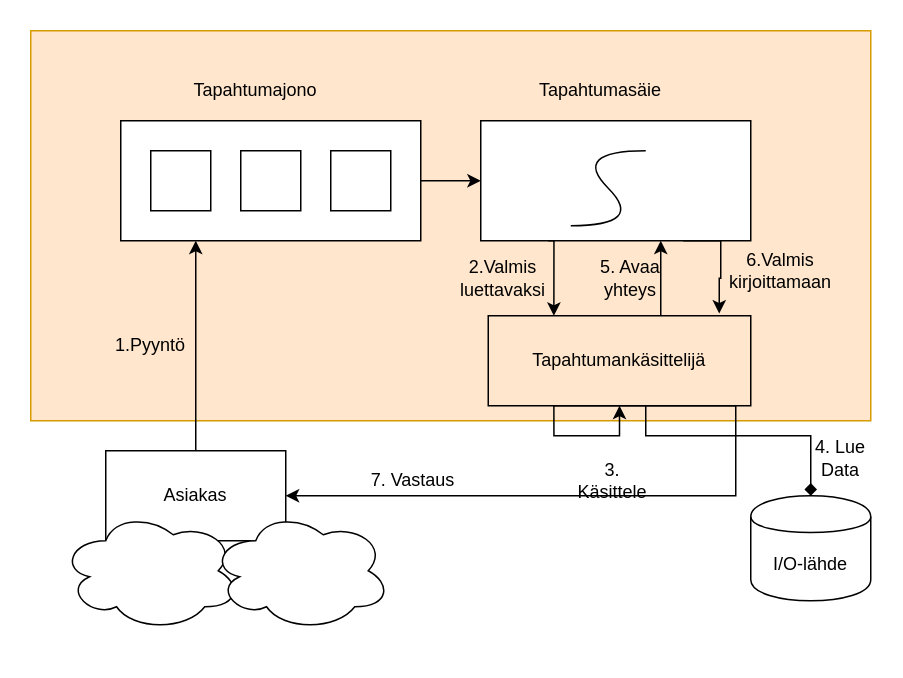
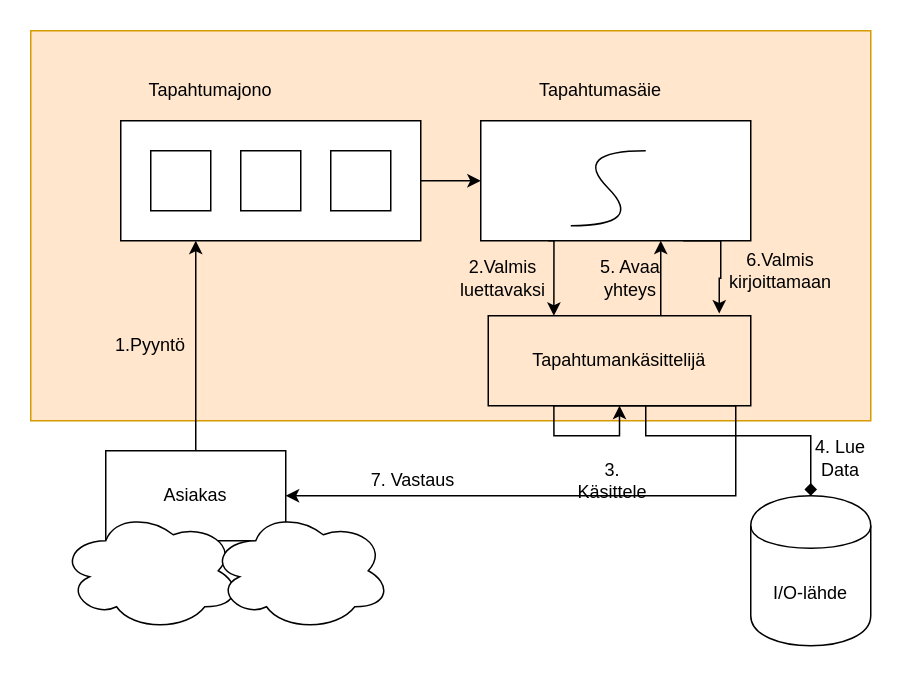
  <mxCell id="0" />
  <mxCell id="1" parent="0" />
  <mxCell id="2" value="" style="rounded=0;whiteSpace=wrap;html=1;fillColor=#ffe6cc;strokeColor=#d79b00;" vertex="1" parent="1"><mxGeometry x="20" y="20" width="560" height="260" as="geometry" /></mxCell>
  <mxCell id="3" style="edgeStyle=orthogonalEdgeStyle;rounded=0;orthogonalLoop=1;jettySize=auto;html=1;exitX=1;exitY=0.5;exitDx=0;exitDy=0;entryX=0;entryY=0.5;entryDx=0;entryDy=0;endArrow=classic;endFill=1;" edge="1" parent="1" source="4" target="11"><mxGeometry relative="1" as="geometry" /></mxCell>
  <mxCell id="4" value="" style="rounded=0;whiteSpace=wrap;html=1;" vertex="1" parent="1"><mxGeometry x="80" y="80" width="200" height="80" as="geometry" /></mxCell>
  <mxCell id="5" value="" style="rounded=0;whiteSpace=wrap;html=1;" vertex="1" parent="1"><mxGeometry x="100" y="100" width="40" height="40" as="geometry" /></mxCell>
  <mxCell id="6" value="" style="rounded=0;whiteSpace=wrap;html=1;" vertex="1" parent="1"><mxGeometry x="160" y="100" width="40" height="40" as="geometry" /></mxCell>
  <mxCell id="7" value="" style="rounded=0;whiteSpace=wrap;html=1;" vertex="1" parent="1"><mxGeometry x="220" y="100" width="40" height="40" as="geometry" /></mxCell>
- <mxCell id="8" value="Tapahtumajono" style="text;html=1;strokeColor=none;fillColor=none;align=center;verticalAlign=middle;whiteSpace=wrap;rounded=0;" vertex="1" parent="1"><mxGeometry x="80" y="50" width="180" height="20" as="geometry" /></mxCell>
+ <mxCell id="8" value="Tapahtumajono" style="text;html=1;strokeColor=none;fillColor=none;align=center;verticalAlign=middle;whiteSpace=wrap;rounded=0;" vertex="1" parent="1"><mxGeometry x="50" y="50" width="180" height="20" as="geometry" /></mxCell>
  <mxCell id="9" style="edgeStyle=orthogonalEdgeStyle;rounded=0;orthogonalLoop=1;jettySize=auto;html=1;exitX=0.25;exitY=1;exitDx=0;exitDy=0;entryX=0.25;entryY=0;entryDx=0;entryDy=0;endArrow=classic;endFill=1;" edge="1" parent="1" source="11" target="17"><mxGeometry relative="1" as="geometry"><Array as="points"><mxPoint x="369" y="160" /></Array></mxGeometry></mxCell>
  <mxCell id="10" style="edgeStyle=orthogonalEdgeStyle;rounded=0;orthogonalLoop=1;jettySize=auto;html=1;exitX=0.75;exitY=1;exitDx=0;exitDy=0;entryX=0.88;entryY=-0.025;entryDx=0;entryDy=0;entryPerimeter=0;endArrow=classic;endFill=1;" edge="1" parent="1" source="11" target="17"><mxGeometry relative="1" as="geometry"><Array as="points"><mxPoint x="480" y="160" /><mxPoint x="480" y="185" /><mxPoint x="479" y="185" /></Array></mxGeometry></mxCell>
  <mxCell id="11" value="" style="rounded=0;whiteSpace=wrap;html=1;" vertex="1" parent="1"><mxGeometry x="320" y="80" width="180" height="80" as="geometry" /></mxCell>
  <mxCell id="12" value="" style="curved=1;endArrow=none;html=1;endFill=0;" edge="1" parent="1"><mxGeometry width="50" height="50" relative="1" as="geometry"><mxPoint x="380" y="150" as="sourcePoint" /><mxPoint x="430" y="100" as="targetPoint" /><Array as="points"><mxPoint x="430" y="150" /><mxPoint x="380" y="100" /></Array></mxGeometry></mxCell>
  <mxCell id="13" value="Tapahtumasäie" style="text;html=1;strokeColor=none;fillColor=none;align=center;verticalAlign=middle;whiteSpace=wrap;rounded=0;" vertex="1" parent="1"><mxGeometry x="380" y="50" width="40" height="20" as="geometry" /></mxCell>
  <mxCell id="14" style="edgeStyle=orthogonalEdgeStyle;rounded=0;orthogonalLoop=1;jettySize=auto;html=1;exitX=0.25;exitY=1;exitDx=0;exitDy=0;entryX=1;entryY=0.5;entryDx=0;entryDy=0;endArrow=classic;endFill=1;" edge="1" parent="1" source="17" target="19"><mxGeometry relative="1" as="geometry"><Array as="points"><mxPoint x="490" y="270" /><mxPoint x="490" y="330" /></Array></mxGeometry></mxCell>
  <mxCell id="15" style="edgeStyle=orthogonalEdgeStyle;rounded=0;orthogonalLoop=1;jettySize=auto;html=1;exitX=0.75;exitY=0;exitDx=0;exitDy=0;endArrow=classic;endFill=1;" edge="1" parent="1" source="17"><mxGeometry relative="1" as="geometry"><mxPoint x="440" y="160" as="targetPoint" /><Array as="points"><mxPoint x="440" y="210" /><mxPoint x="440" y="160" /></Array></mxGeometry></mxCell>
  <mxCell id="16" style="edgeStyle=orthogonalEdgeStyle;rounded=0;orthogonalLoop=1;jettySize=auto;html=1;entryX=0.5;entryY=0;entryDx=0;entryDy=0;endArrow=diamond;endFill=1;" edge="1" parent="1" source="17" target="29"><mxGeometry relative="1" as="geometry"><mxPoint x="430" y="274" as="sourcePoint" /><Array as="points"><mxPoint x="430" y="290" /><mxPoint x="540" y="290" /></Array></mxGeometry></mxCell>
  <mxCell id="17" value="Tapahtumankäsittelijä" style="rounded=0;whiteSpace=wrap;html=1;fillColor=#ffe6cc;" vertex="1" parent="1"><mxGeometry x="325" y="210" width="175" height="60" as="geometry" /></mxCell>
  <mxCell id="18" style="edgeStyle=orthogonalEdgeStyle;rounded=0;orthogonalLoop=1;jettySize=auto;html=1;exitX=0.5;exitY=0;exitDx=0;exitDy=0;entryX=0.25;entryY=1;entryDx=0;entryDy=0;endArrow=classic;endFill=1;" edge="1" parent="1" source="19" target="4"><mxGeometry relative="1" as="geometry" /></mxCell>
  <mxCell id="19" value="Asiakas" style="rounded=0;whiteSpace=wrap;html=1;" vertex="1" parent="1"><mxGeometry x="70" y="300" width="120" height="60" as="geometry" /></mxCell>
  <mxCell id="20" value="" style="ellipse;shape=cloud;whiteSpace=wrap;html=1;" vertex="1" parent="1"><mxGeometry x="40" y="340" width="120" height="80" as="geometry" /></mxCell>
  <mxCell id="21" value="" style="ellipse;shape=cloud;whiteSpace=wrap;html=1;" vertex="1" parent="1"><mxGeometry x="140" y="340" width="120" height="80" as="geometry" /></mxCell>
  <mxCell id="22" value="7. Vastaus" style="text;html=1;strokeColor=none;fillColor=none;align=center;verticalAlign=middle;whiteSpace=wrap;rounded=0;" vertex="1" parent="1"><mxGeometry x="230" y="310" width="90" height="20" as="geometry" /></mxCell>
  <mxCell id="23" value="2.Valmis&lt;br&gt;luettavaksi&lt;br&gt;" style="text;html=1;strokeColor=none;fillColor=none;align=center;verticalAlign=middle;whiteSpace=wrap;rounded=0;" vertex="1" parent="1"><mxGeometry x="315" y="175" width="40" height="20" as="geometry" /></mxCell>
  <mxCell id="24" value="3. Käsittele&lt;br&gt;" style="text;html=1;strokeColor=none;fillColor=none;align=center;verticalAlign=middle;whiteSpace=wrap;rounded=0;" vertex="1" parent="1"><mxGeometry x="387.5" y="310" width="40" height="20" as="geometry" /></mxCell>
  <mxCell id="25" style="edgeStyle=orthogonalEdgeStyle;rounded=0;orthogonalLoop=1;jettySize=auto;html=1;exitX=0.25;exitY=1;exitDx=0;exitDy=0;entryX=0.5;entryY=1;entryDx=0;entryDy=0;endArrow=classic;endFill=1;" edge="1" parent="1" source="17" target="17"><mxGeometry relative="1" as="geometry" /></mxCell>
  <mxCell id="26" value="5. Avaa yhteys" style="text;html=1;strokeColor=none;fillColor=none;align=center;verticalAlign=middle;whiteSpace=wrap;rounded=0;" vertex="1" parent="1"><mxGeometry x="390" y="175" width="60" height="20" as="geometry" /></mxCell>
  <mxCell id="27" value="6.Valmis kirjoittamaan" style="text;html=1;strokeColor=none;fillColor=none;align=center;verticalAlign=middle;whiteSpace=wrap;rounded=0;" vertex="1" parent="1"><mxGeometry x="500" y="170" width="40" height="20" as="geometry" /></mxCell>
  <mxCell id="28" value="1.Pyyntö" style="text;html=1;strokeColor=none;fillColor=none;align=center;verticalAlign=middle;whiteSpace=wrap;rounded=0;" vertex="1" parent="1"><mxGeometry x="80" y="220" width="40" height="20" as="geometry" /></mxCell>
- <mxCell id="29" value="I/O-lähde" style="shape=cylinder;whiteSpace=wrap;html=1;boundedLbl=1;backgroundOutline=1;" vertex="1" parent="1"><mxGeometry x="500" y="330" width="80" height="70" as="geometry" /></mxCell>
+ <mxCell id="29" value="I/O-lähde" style="shape=cylinder;whiteSpace=wrap;html=1;boundedLbl=1;backgroundOutline=1;" vertex="1" parent="1"><mxGeometry x="500" y="330" width="80" height="100" as="geometry" /></mxCell>
  <mxCell id="30" value="4. Lue Data" style="text;html=1;strokeColor=none;fillColor=none;align=center;verticalAlign=middle;whiteSpace=wrap;rounded=0;" vertex="1" parent="1"><mxGeometry x="540" y="295" width="40" height="20" as="geometry" /></mxCell>
